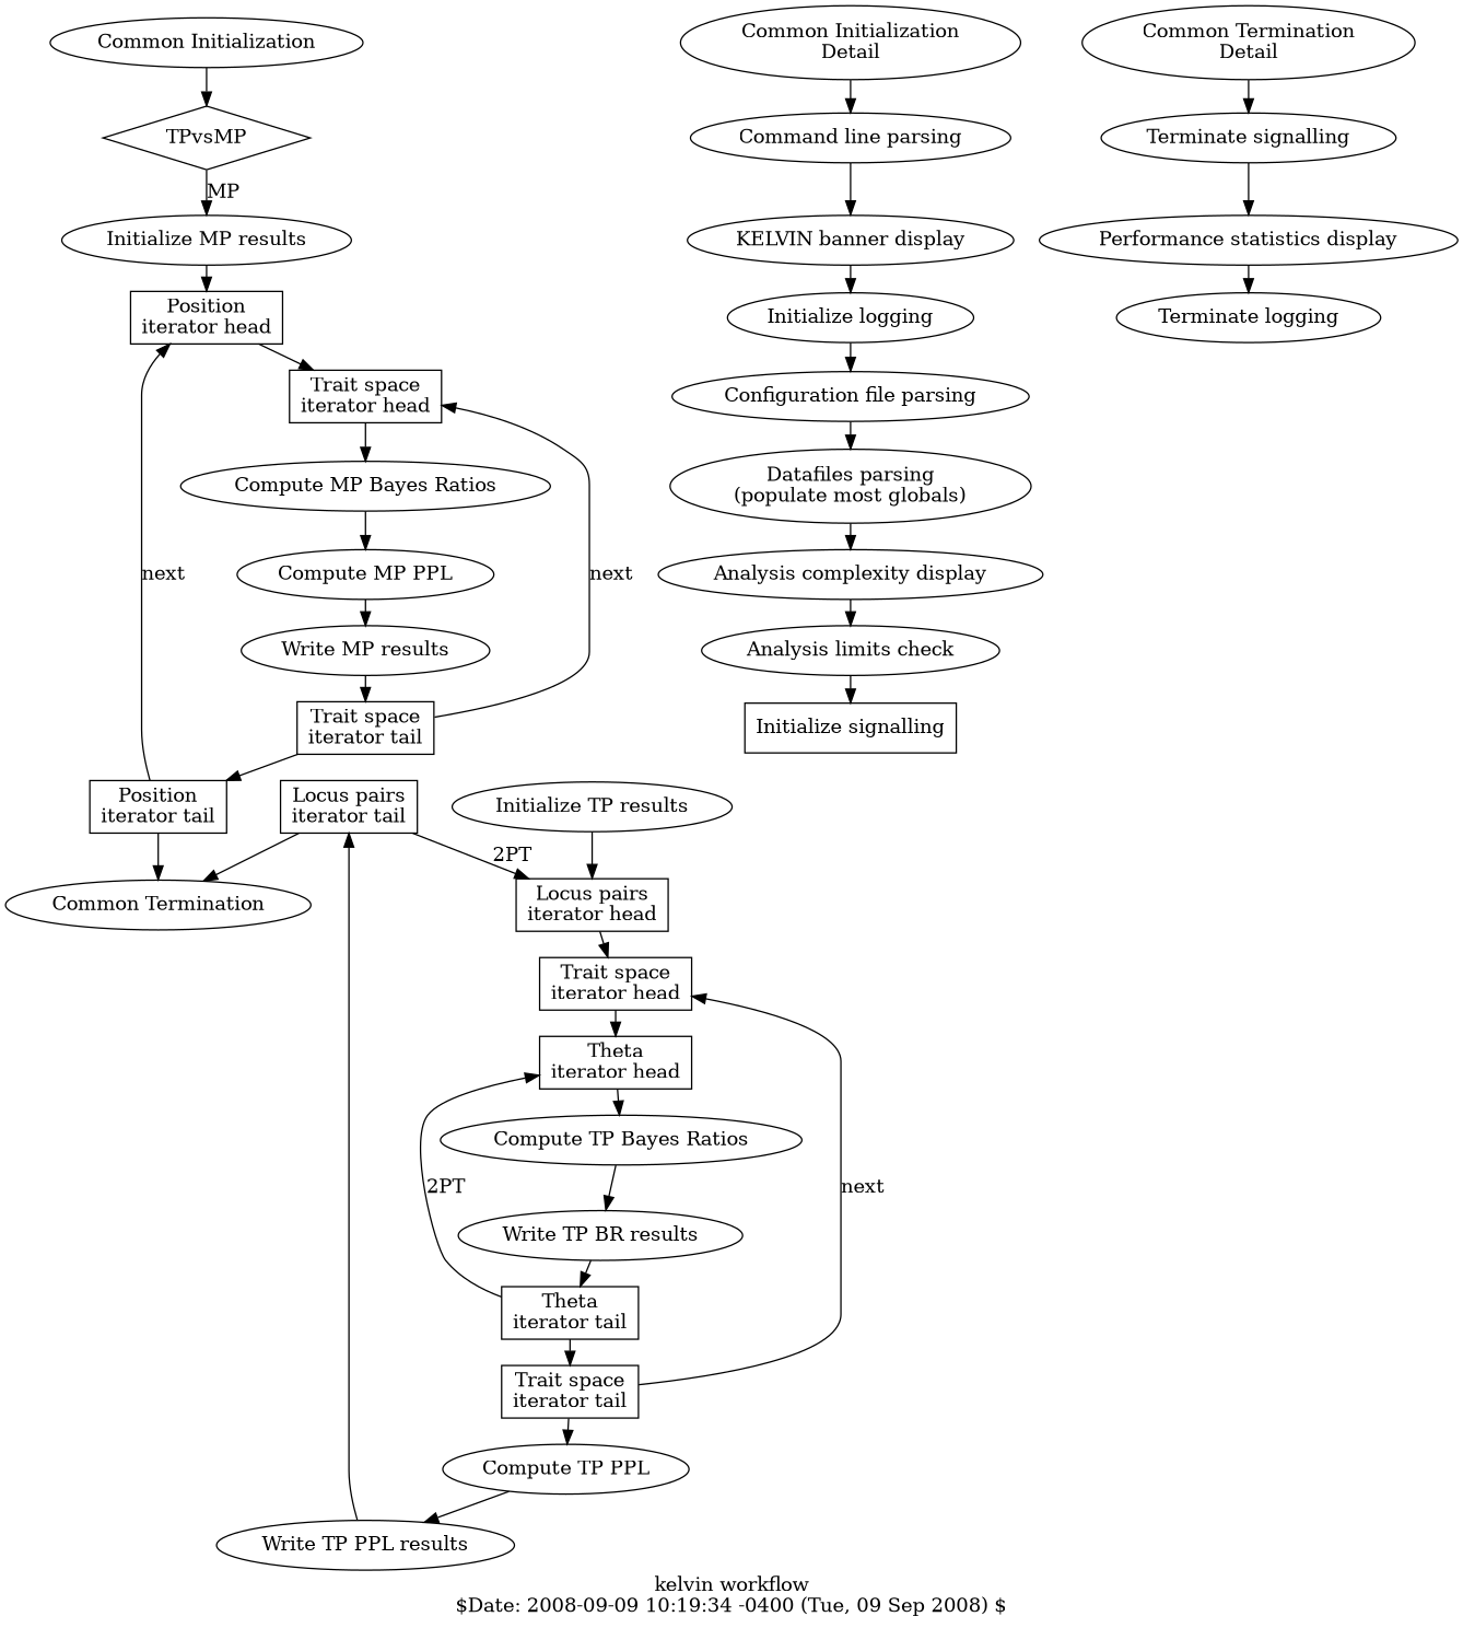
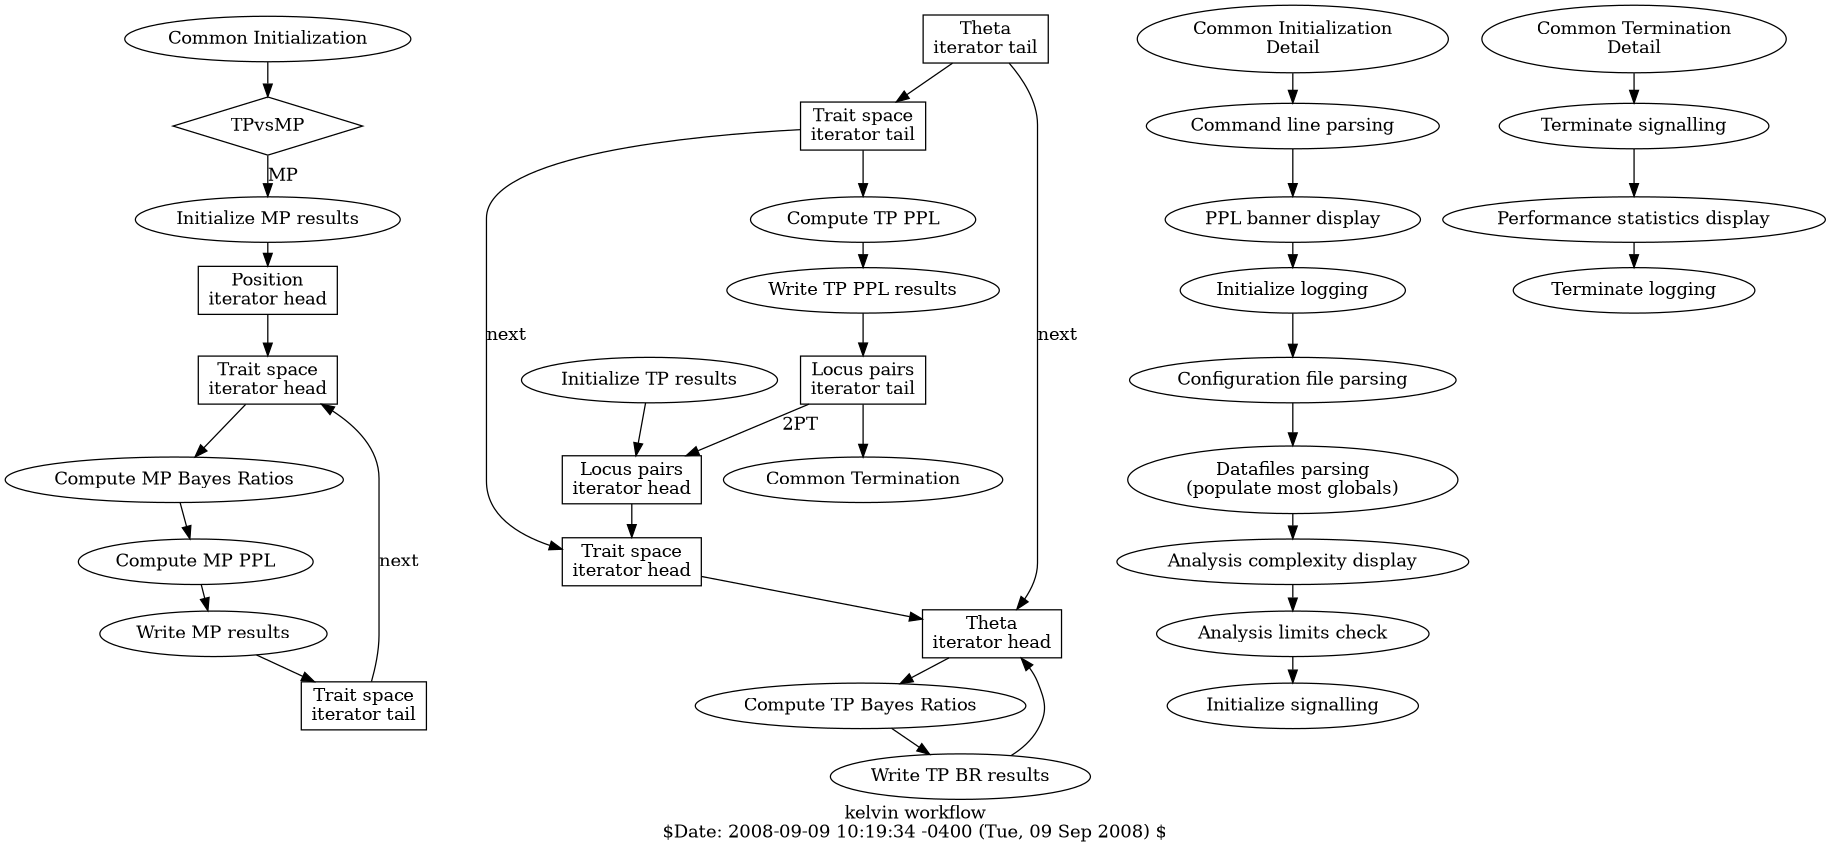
  digraph {
    label="kelvin workflow\n$Date: 2008-09-09 10:19:34 -0400 (Tue, 09 Sep 2008) $"
    nodesep=.25
    ranksep=.25
    TPvsMP [height=.1 shape=diamond width=.1]
    n2 [label="Initialize MP results"]
    n3 [label="Initialize TP results"]
    n4 [height=.5 label="Locus pairs\niterator head" shape=rectangle]
    n5 [height=.5 label="Position\niterator head" shape=rectangle]
    n6 [label="Common Initialization"]
    n7 [height=.5 label="Trait space\niterator head" shape=rectangle]
    n8 [height=.5 label="Trait space\niterator head" shape=rectangle]
    n9 [height=.5 label="Theta\niterator head" shape=rectangle]
    n10 [height=.5 label="Locus pairs\niterator tail" shape=rectangle]
    n11 [label="Common Termination"]
    n12 [label="Compute MP Bayes Ratios"]
-   n13 [height=.5 label="Position\niterator tail" shape=rectangle]
    n14 [label="Compute TP Bayes Ratios"]
    n15 [label="Write TP BR results"]
    n16 [height=.5 label="Theta\niterator tail" shape=rectangle]
    n17 [label="Compute TP PPL"]
    n18 [label="Write TP PPL results"]
    n19 [height=.5 label="Trait space\niterator tail" shape=rectangle]
    n20 [label="Compute MP PPL"]
    n21 [label="Write MP results"]
    n22 [height=.5 label="Trait space\niterator tail" shape=rectangle]
    n23 [label="Common Initialization\nDetail"]
    n24 [label="Command line parsing"]
-   n25 [label="KELVIN banner display"]
+   n25 [label="PPL banner display"]
    n26 [label="Initialize logging"]
    n27 [label="Configuration file parsing"]
    n28 [label="Datafiles parsing\n(populate most globals)"]
    n29 [label="Analysis complexity display"]
    n30 [label="Analysis limits check"]
-   n31 [label="Initialize signalling" shape=box]
+   n31 [label="Initialize signalling"]
    n32 [label="Common Termination\nDetail"]
    n33 [label="Terminate signalling"]
    n34 [label="Performance statistics display"]
    n35 [label="Terminate logging"]
    TPvsMP -> n2 [label=MP]
    n2 -> n5
    n3 -> n4
    n4 -> n7
    n5 -> n8
    n6 -> TPvsMP
    n7 -> n9
    n8 -> n12
    n9 -> n14
    n10 -> n4 [label="2PT"]
    n10 -> n11
    n12 -> n20
-   n13 -> n5 [label=next]
-   n13 -> n11
    n14 -> n15
-   n15 -> n16
-   n16 -> n9 [label="2PT"]
+   n15 -> n9
+   n16 -> n9 [label=next]
    n16 -> n19
    n17 -> n18
    n18 -> n10
    n19 -> n7 [label=next]
    n19 -> n17
    n20 -> n21
    n21 -> n22
    n22 -> n8 [label=next]
-   n22 -> n13
    n23 -> n24
    n24 -> n25
    n25 -> n26
    n26 -> n27
    n27 -> n28
    n28 -> n29
    n29 -> n30
    n30 -> n31
    n32 -> n33
    n33 -> n34
    n34 -> n35
  }
